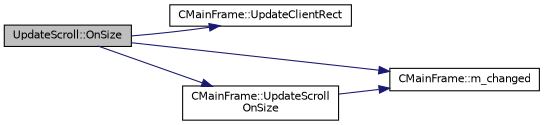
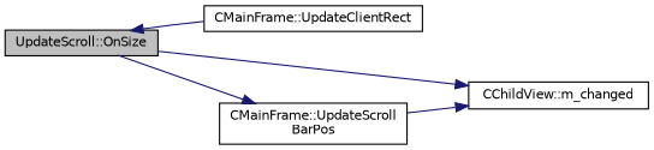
  digraph {
    rankdir=LR
    node [color=black fillcolor=white fontname=Helvetica fontsize=10 shape=record style=filled]
    edge [color=midnightblue fontname=Helvetica fontsize=10 labelfontname=Helvetica labelfontsize=10 style=solid]
    n1 [fillcolor=grey75 fontcolor=black height=0.2 label="UpdateScroll::OnSize" width=0.4]
    n2 [height=0.2 label="CMainFrame::UpdateClientRect" width=0.4]
-   n3 [height=0.2 label="CMainFrame::m_changed" width=0.4]
-   n4 [height=0.2 label="CMainFrame::UpdateScroll\lOnSize" width=0.4]
-   n1 -> n2
+   n3 [height=0.2 label="CChildView::m_changed" width=0.4]
+   n4 [height=0.2 label="CMainFrame::UpdateScroll\lBarPos" width=0.4]
+   n2 -> n1
    n1 -> n3
    n1 -> n4
    n4 -> n3
  }
